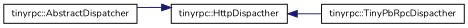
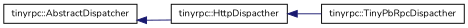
  digraph {
    fontname=Nunito
    rankdir=LR
    node [color=black fillcolor=white fontname=Nunito fontsize=10 shape=record style=filled]
    edge [color=midnightblue dir=back fontname=Nunito fontsize=10 labelfontname=Helvetica labelfontsize=10 style=solid]
    n1 [height=0.2 label="tinyrpc::AbstractDispatcher" width=0.4]
    n2 [height=0.2 label="tinyrpc::HttpDispacther" width=0.4]
    n3 [height=0.2 label="tinyrpc::TinyPbRpcDispacther" width=0.4]
-   n2 -> n1
+   n1 -> n2
    n2 -> n3
  }
